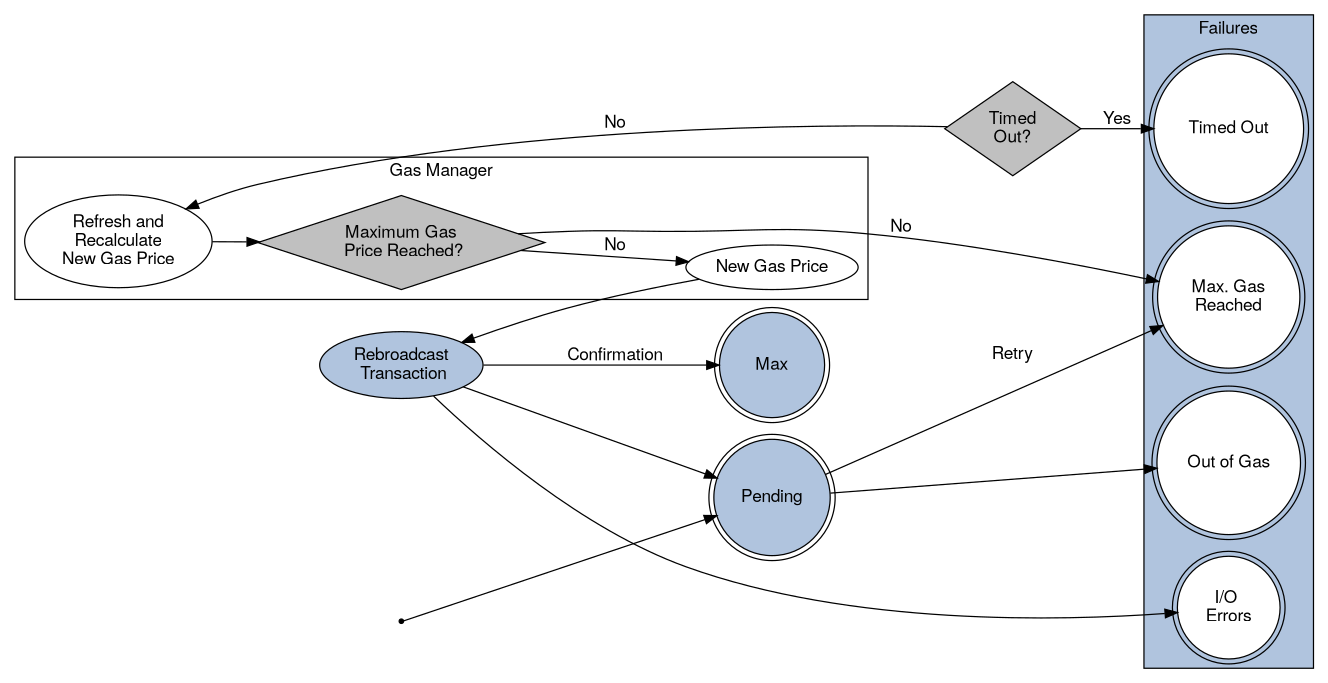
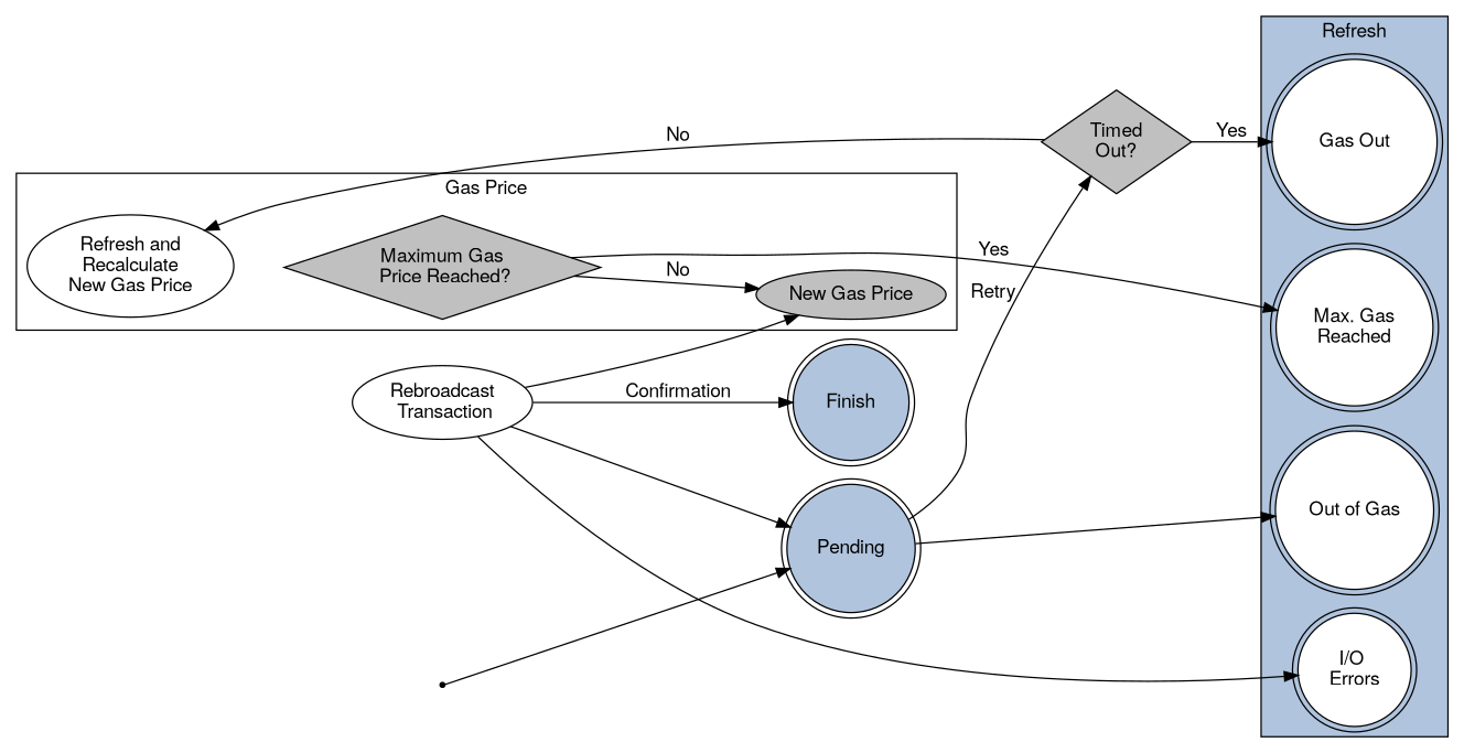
  digraph {
    fontname="Helvetica,Arial,sans-serif"
    rankdir=LR
    node [fillcolor=white fontname="Helvetica,Arial,sans-serif" shape=doublecircle style=filled]
    edge [fontname="Helvetica,Arial,sans-serif"]
-   n1 [label="Timed Out"]
+   n1 [label="Gas Out"]
    n2 [label="Out of Gas"]
    n3 [label="Max. Gas\nReached"]
    n4 [label="I/O \nErrors"]
    n5 [label="Refresh and\nRecalculate\nNew Gas Price" shape=ellipse]
    n6 [fillcolor=gray label="Maximum Gas\n Price Reached?" shape=diamond]
-   n7 [label="New Gas Price" shape=ellipse]
-   n8 [fillcolor=lightsteelblue label="Rebroadcast\n Transaction" shape=ellipse]
+   n7 [fillcolor=gray label="New Gas Price" shape=ellipse]
+   n8 [label="Rebroadcast\n Transaction" shape=ellipse]
    ENTRY [fillcolor=black shape=point]
    n10 [fillcolor=lightsteelblue label=Pending]
    n11 [fillcolor=gray label="Timed\nOut?" shape=diamond]
-   n12 [fillcolor=lightsteelblue label=Max]
+   n12 [fillcolor=lightsteelblue label=Finish]
    subgraph cluster_1 {
      fillcolor=lightsteelblue
-     label=Failures
+     label=Refresh
      style=filled
      n1
      n2
      n3
      n4
    }
    subgraph cluster_2 {
-     label="Gas Manager"
+     label="Gas Price"
      n5
      n6
      n7
    }
-   n5 -> n6
-   n6 -> n3 [label=No]
+   n6 -> n3 [label=Yes]
    n6 -> n7 [label=No]
-   n7 -> n8
+   n8 -> n7
    n8 -> n4
    n8 -> n10
    n8 -> n12 [label=Confirmation]
    ENTRY -> n10
    n10 -> n2
-   n10 -> n3 [label=Retry]
+   n10 -> n11 [label=Retry]
    n11 -> n1 [label=Yes]
    n11 -> n5 [label=No]
  }
